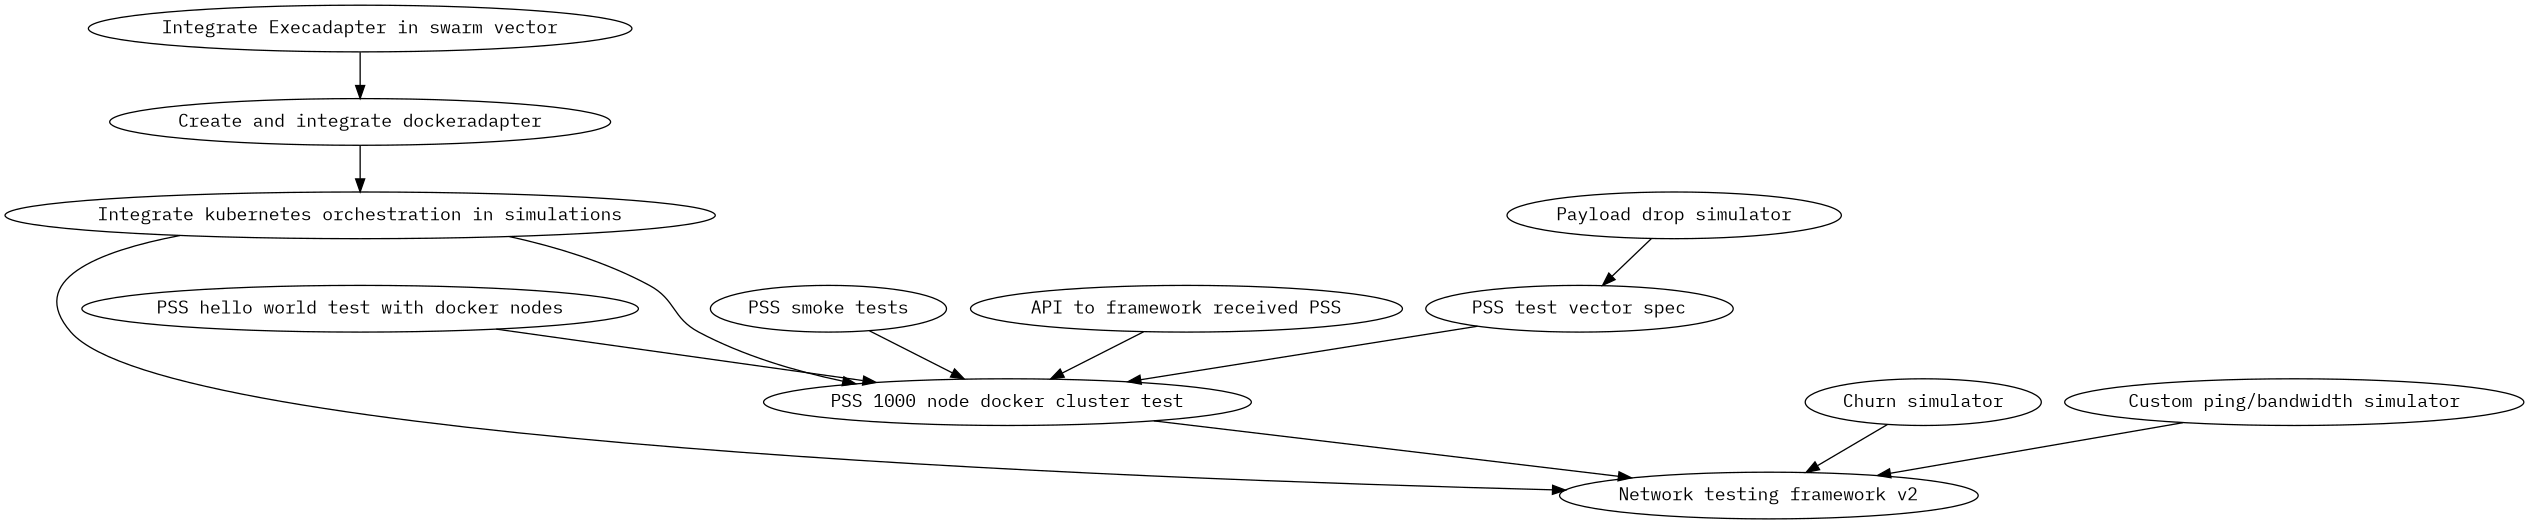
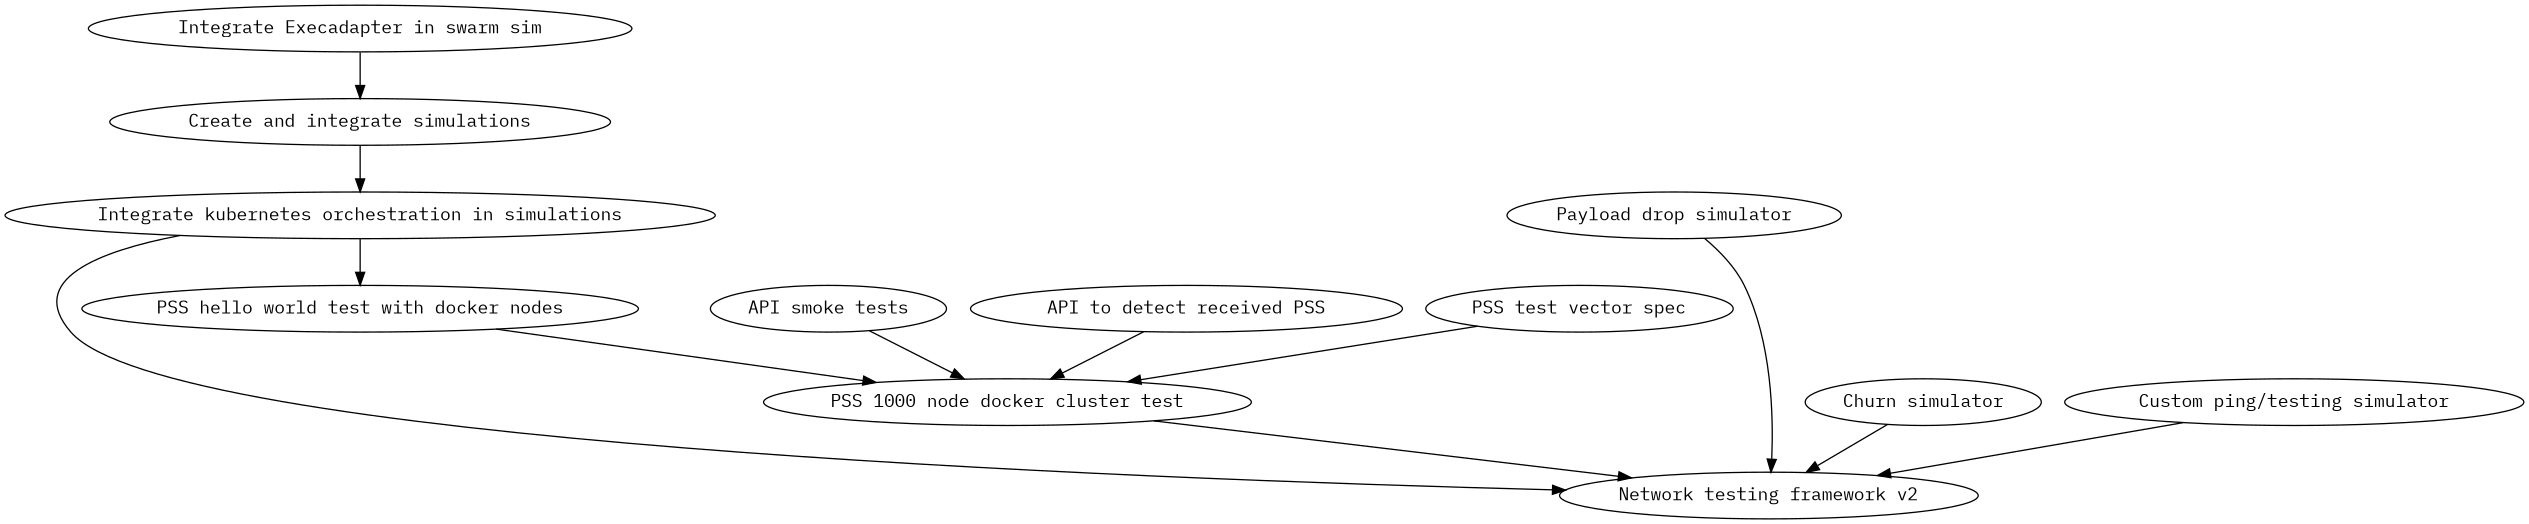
  digraph {
    fontname="IBM Plex Mono"
    node [fontname="IBM Plex Mono"]
    edge [fontname="IBM Plex Mono"]
-   n1 [label="Integrate Execadapter in swarm vector"]
-   n2 [label="Create and integrate dockeradapter"]
+   n1 [label="Integrate Execadapter in swarm sim"]
+   n2 [label="Create and integrate simulations"]
    n3 [label="Integrate kubernetes orchestration in simulations"]
    n4 [label="Network testing framework v2"]
    n5 [label="PSS hello world test with docker nodes"]
    n6 [label="PSS 1000 node docker cluster test"]
    n7 [label="Churn simulator"]
    n8 [label="Payload drop simulator"]
-   n9 [label="Custom ping/bandwidth simulator"]
-   n10 [label="PSS smoke tests"]
-   n11 [label="API to framework received PSS"]
+   n9 [label="Custom ping/testing simulator"]
+   n10 [label="API smoke tests"]
+   n11 [label="API to detect received PSS"]
    n12 [label="PSS test vector spec"]
    n1 -> n2
    n2 -> n3
    n3 -> n4
-   n3 -> n6
+   n3 -> n5
    n5 -> n6
    n6 -> n4
    n7 -> n4
-   n8 -> n12
+   n8 -> n4
    n9 -> n4
    n10 -> n6
    n11 -> n6
    n12 -> n6
  }
